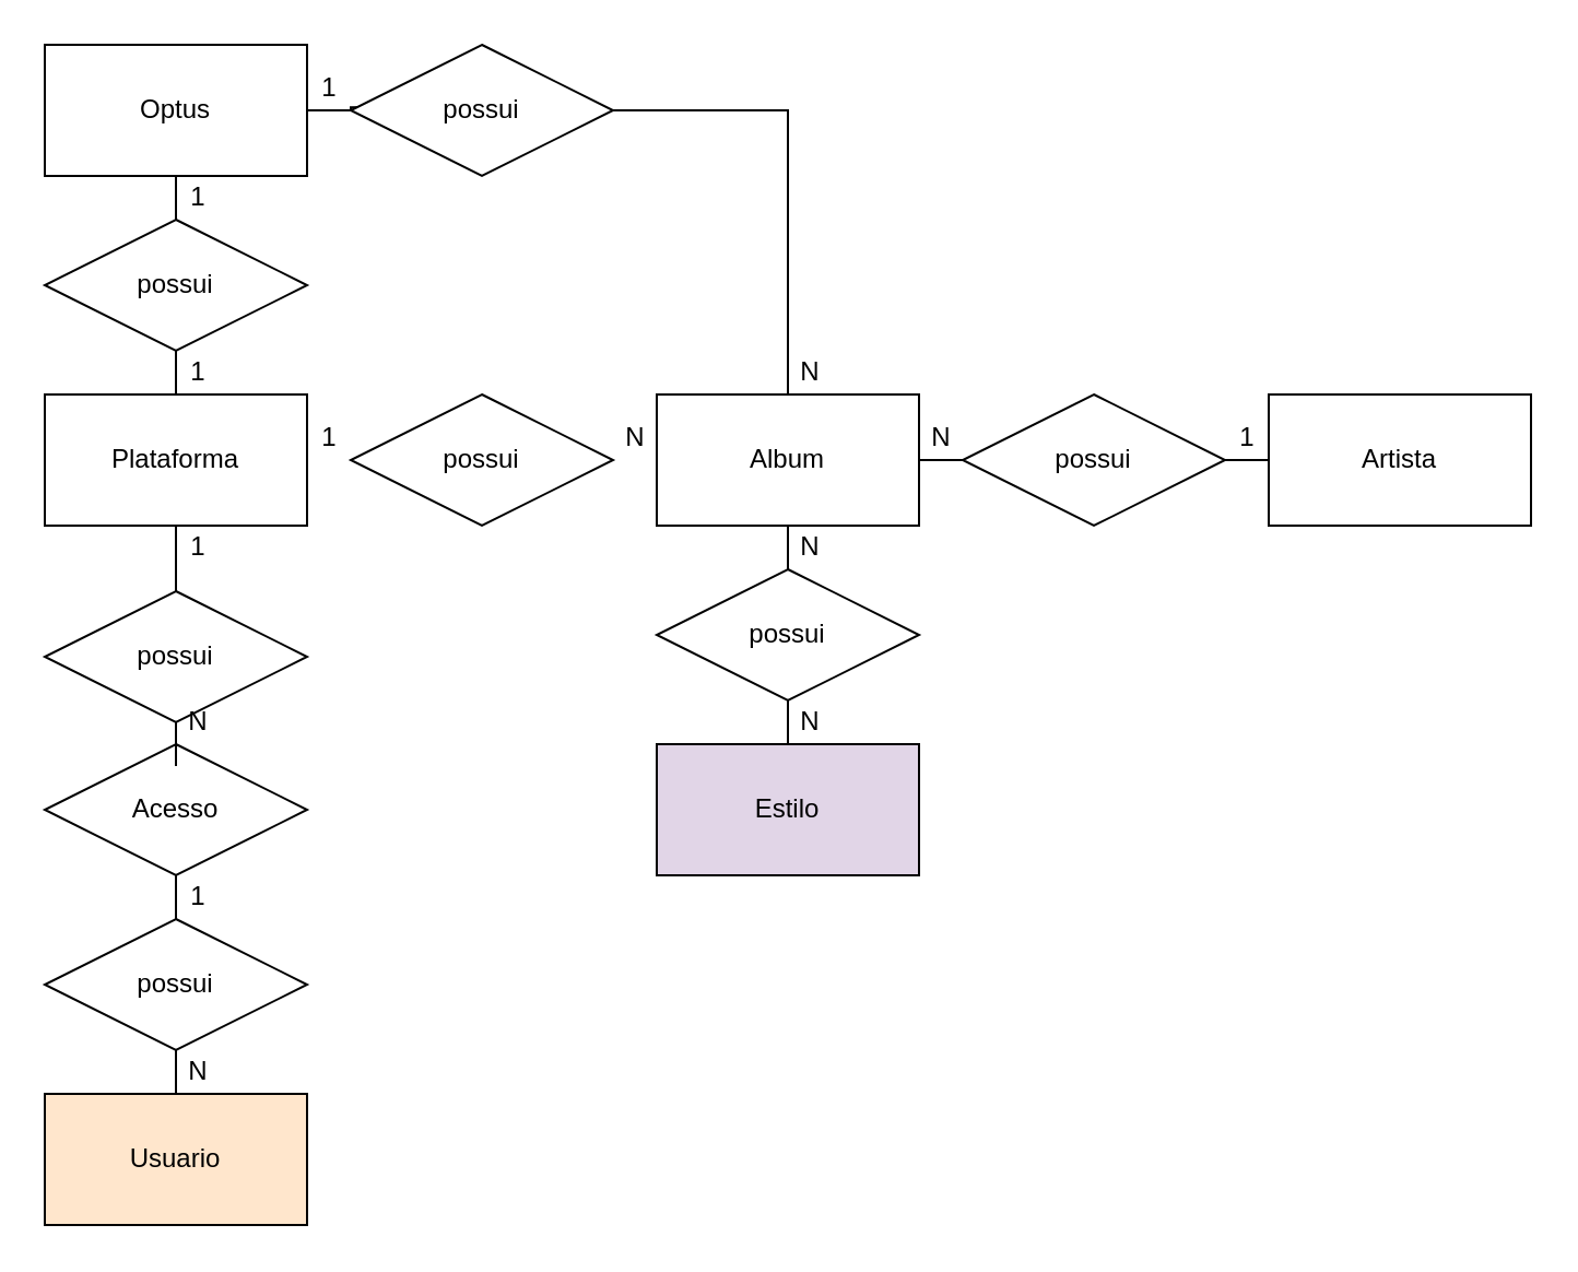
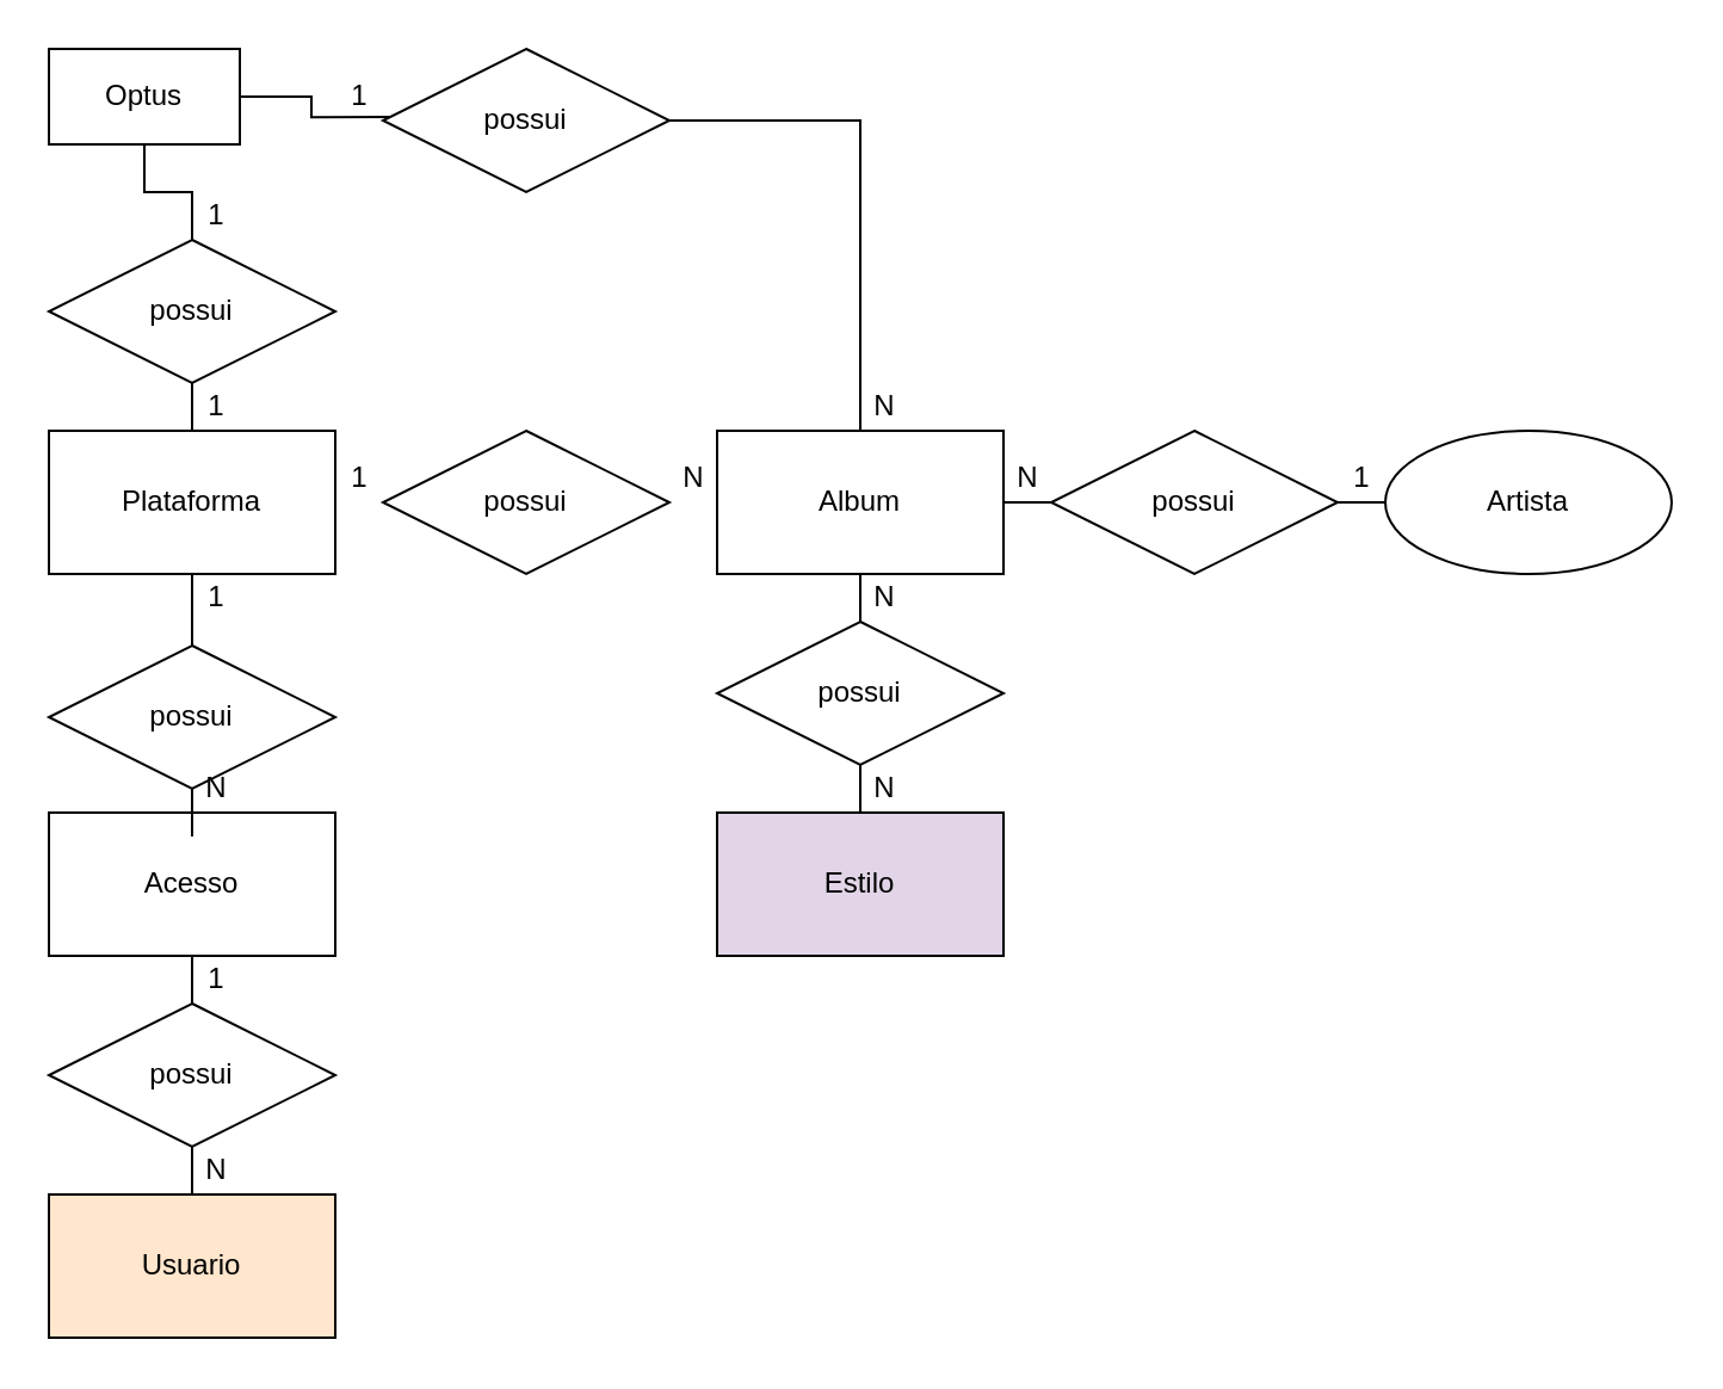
  <mxCell id="0" />
  <mxCell id="1" parent="0" />
  <mxCell id="2" style="edgeStyle=orthogonalEdgeStyle;rounded=0;orthogonalLoop=1;jettySize=auto;html=1;endArrow=none;endFill=0;" edge="1" parent="1" source="4" target="14"><mxGeometry relative="1" as="geometry" /></mxCell>
  <mxCell id="3" style="edgeStyle=orthogonalEdgeStyle;rounded=0;orthogonalLoop=1;jettySize=auto;html=1;entryX=0.068;entryY=0.476;entryDx=0;entryDy=0;entryPerimeter=0;endArrow=none;endFill=0;" edge="1" parent="1" source="4" target="35"><mxGeometry relative="1" as="geometry" /></mxCell>
- <mxCell id="4" value="Optus" style="rounded=0;whiteSpace=wrap;html=1;" vertex="1" parent="1"><mxGeometry x="20" y="20" width="120" height="60" as="geometry" /></mxCell>
- <mxCell id="5" value="Artista" style="rounded=0;whiteSpace=wrap;html=1;" vertex="1" parent="1"><mxGeometry x="580" y="180" width="120" height="60" as="geometry" /></mxCell>
+ <mxCell id="4" value="Optus" style="rounded=0;whiteSpace=wrap;html=1;" vertex="1" parent="1"><mxGeometry x="20" y="20" width="80" height="40" as="geometry" /></mxCell>
+ <mxCell id="5" value="Artista" style="ellipse;whiteSpace=wrap;html=1;" vertex="1" parent="1"><mxGeometry x="580" y="180" width="120" height="60" as="geometry" /></mxCell>
  <mxCell id="6" style="edgeStyle=orthogonalEdgeStyle;rounded=0;orthogonalLoop=1;jettySize=auto;html=1;endArrow=none;endFill=0;" edge="1" parent="1" source="8" target="17"><mxGeometry relative="1" as="geometry" /></mxCell>
  <mxCell id="7" style="edgeStyle=orthogonalEdgeStyle;rounded=0;orthogonalLoop=1;jettySize=auto;html=1;endArrow=none;endFill=0;" edge="1" parent="1" source="8" target="19"><mxGeometry relative="1" as="geometry" /></mxCell>
  <mxCell id="8" value="Album" style="rounded=0;whiteSpace=wrap;html=1;" vertex="1" parent="1"><mxGeometry x="300" y="180" width="120" height="60" as="geometry" /></mxCell>
  <mxCell id="9" value="Estilo" style="rounded=0;whiteSpace=wrap;html=1;fillColor=#e1d5e7;" vertex="1" parent="1"><mxGeometry x="300" y="340" width="120" height="60" as="geometry" /></mxCell>
  <mxCell id="10" value="Usuario" style="rounded=0;whiteSpace=wrap;html=1;fillColor=#ffe6cc;" vertex="1" parent="1"><mxGeometry x="20" y="500" width="120" height="60" as="geometry" /></mxCell>
  <mxCell id="11" style="edgeStyle=orthogonalEdgeStyle;rounded=0;orthogonalLoop=1;jettySize=auto;html=1;endArrow=none;endFill=0;" edge="1" parent="1" source="12" target="23"><mxGeometry relative="1" as="geometry" /></mxCell>
  <mxCell id="12" value="Plataforma" style="rounded=0;whiteSpace=wrap;html=1;" vertex="1" parent="1"><mxGeometry x="20" y="180" width="120" height="60" as="geometry" /></mxCell>
  <mxCell id="13" style="edgeStyle=orthogonalEdgeStyle;rounded=0;orthogonalLoop=1;jettySize=auto;html=1;endArrow=none;endFill=0;" edge="1" parent="1" source="14" target="12"><mxGeometry relative="1" as="geometry" /></mxCell>
  <mxCell id="14" value="possui" style="shape=rhombus;perimeter=rhombusPerimeter;whiteSpace=wrap;html=1;align=center;" vertex="1" parent="1"><mxGeometry x="20" y="100" width="120" height="60" as="geometry" /></mxCell>
  <mxCell id="15" value="possui" style="shape=rhombus;perimeter=rhombusPerimeter;whiteSpace=wrap;html=1;align=center;" vertex="1" parent="1"><mxGeometry x="160" y="180" width="120" height="60" as="geometry" /></mxCell>
  <mxCell id="16" style="edgeStyle=orthogonalEdgeStyle;rounded=0;orthogonalLoop=1;jettySize=auto;html=1;endArrow=none;endFill=0;" edge="1" parent="1" source="17" target="5"><mxGeometry relative="1" as="geometry" /></mxCell>
  <mxCell id="17" value="possui" style="shape=rhombus;perimeter=rhombusPerimeter;whiteSpace=wrap;html=1;align=center;" vertex="1" parent="1"><mxGeometry x="440" y="180" width="120" height="60" as="geometry" /></mxCell>
  <mxCell id="18" style="edgeStyle=orthogonalEdgeStyle;rounded=0;orthogonalLoop=1;jettySize=auto;html=1;endArrow=none;endFill=0;" edge="1" parent="1" source="19" target="9"><mxGeometry relative="1" as="geometry" /></mxCell>
  <mxCell id="19" value="possui" style="shape=rhombus;perimeter=rhombusPerimeter;whiteSpace=wrap;html=1;align=center;" vertex="1" parent="1"><mxGeometry x="300" y="260" width="120" height="60" as="geometry" /></mxCell>
  <mxCell id="20" style="edgeStyle=orthogonalEdgeStyle;rounded=0;orthogonalLoop=1;jettySize=auto;html=1;endArrow=none;endFill=0;" edge="1" parent="1" source="21" target="25"><mxGeometry relative="1" as="geometry" /></mxCell>
- <mxCell id="21" value="Acesso" style="rhombus;whiteSpace=wrap;html=1;" vertex="1" parent="1"><mxGeometry x="20" y="340" width="120" height="60" as="geometry" /></mxCell>
+ <mxCell id="21" value="Acesso" style="rounded=0;whiteSpace=wrap;html=1;" vertex="1" parent="1"><mxGeometry x="20" y="340" width="120" height="60" as="geometry" /></mxCell>
  <mxCell id="22" style="edgeStyle=orthogonalEdgeStyle;rounded=0;orthogonalLoop=1;jettySize=auto;html=1;endArrow=none;endFill=0;" edge="1" parent="1" source="23" target="21"><mxGeometry relative="1" as="geometry" /></mxCell>
  <mxCell id="23" value="possui" style="shape=rhombus;perimeter=rhombusPerimeter;whiteSpace=wrap;html=1;align=center;" vertex="1" parent="1"><mxGeometry x="20" y="270" width="120" height="60" as="geometry" /></mxCell>
  <mxCell id="24" style="edgeStyle=orthogonalEdgeStyle;rounded=0;orthogonalLoop=1;jettySize=auto;html=1;endArrow=none;endFill=0;" edge="1" parent="1" source="25" target="10"><mxGeometry relative="1" as="geometry" /></mxCell>
  <mxCell id="25" value="possui" style="shape=rhombus;perimeter=rhombusPerimeter;whiteSpace=wrap;html=1;align=center;" vertex="1" parent="1"><mxGeometry x="20" y="420" width="120" height="60" as="geometry" /></mxCell>
  <mxCell id="26" value="N" style="text;html=1;align=center;verticalAlign=middle;resizable=0;points=[];autosize=1;strokeColor=none;" vertex="1" parent="1"><mxGeometry x="80" y="320" width="20" height="20" as="geometry" /></mxCell>
  <mxCell id="27" value="&lt;div&gt;1&lt;/div&gt;" style="text;html=1;align=center;verticalAlign=middle;resizable=0;points=[];autosize=1;strokeColor=none;" vertex="1" parent="1"><mxGeometry x="80" y="80" width="20" height="20" as="geometry" /></mxCell>
  <mxCell id="28" value="&lt;div&gt;1&lt;/div&gt;" style="text;html=1;align=center;verticalAlign=middle;resizable=0;points=[];autosize=1;strokeColor=none;" vertex="1" parent="1"><mxGeometry x="80" y="160" width="20" height="20" as="geometry" /></mxCell>
  <mxCell id="29" value="&lt;div&gt;1&lt;/div&gt;" style="text;html=1;align=center;verticalAlign=middle;resizable=0;points=[];autosize=1;strokeColor=none;" vertex="1" parent="1"><mxGeometry x="80" y="400" width="20" height="20" as="geometry" /></mxCell>
  <mxCell id="30" value="&lt;div&gt;1&lt;/div&gt;" style="text;html=1;align=center;verticalAlign=middle;resizable=0;points=[];autosize=1;strokeColor=none;" vertex="1" parent="1"><mxGeometry x="80" y="240" width="20" height="20" as="geometry" /></mxCell>
  <mxCell id="31" value="N" style="text;html=1;align=center;verticalAlign=middle;resizable=0;points=[];autosize=1;strokeColor=none;" vertex="1" parent="1"><mxGeometry x="80" y="480" width="20" height="20" as="geometry" /></mxCell>
  <mxCell id="32" value="&lt;div&gt;1&lt;/div&gt;" style="text;html=1;align=center;verticalAlign=middle;resizable=0;points=[];autosize=1;strokeColor=none;" vertex="1" parent="1"><mxGeometry x="140" y="190" width="20" height="20" as="geometry" /></mxCell>
  <mxCell id="33" value="N" style="text;html=1;align=center;verticalAlign=middle;resizable=0;points=[];autosize=1;strokeColor=none;" vertex="1" parent="1"><mxGeometry x="280" y="190" width="20" height="20" as="geometry" /></mxCell>
  <mxCell id="34" style="edgeStyle=orthogonalEdgeStyle;rounded=0;orthogonalLoop=1;jettySize=auto;html=1;endArrow=none;endFill=0;" edge="1" parent="1" source="35" target="8"><mxGeometry relative="1" as="geometry" /></mxCell>
  <mxCell id="35" value="possui" style="shape=rhombus;perimeter=rhombusPerimeter;whiteSpace=wrap;html=1;align=center;" vertex="1" parent="1"><mxGeometry x="160" y="20" width="120" height="60" as="geometry" /></mxCell>
  <mxCell id="36" value="&lt;div&gt;1&lt;/div&gt;" style="text;html=1;align=center;verticalAlign=middle;resizable=0;points=[];autosize=1;strokeColor=none;" vertex="1" parent="1"><mxGeometry x="140" y="30" width="20" height="20" as="geometry" /></mxCell>
  <mxCell id="37" value="N" style="text;html=1;align=center;verticalAlign=middle;resizable=0;points=[];autosize=1;strokeColor=none;" vertex="1" parent="1"><mxGeometry x="360" y="160" width="20" height="20" as="geometry" /></mxCell>
  <mxCell id="38" value="N" style="text;html=1;align=center;verticalAlign=middle;resizable=0;points=[];autosize=1;strokeColor=none;" vertex="1" parent="1"><mxGeometry x="420" y="190" width="20" height="20" as="geometry" /></mxCell>
  <mxCell id="39" value="&lt;div&gt;1&lt;/div&gt;" style="text;html=1;align=center;verticalAlign=middle;resizable=0;points=[];autosize=1;strokeColor=none;" vertex="1" parent="1"><mxGeometry x="560" y="190" width="20" height="20" as="geometry" /></mxCell>
  <mxCell id="40" value="N" style="text;html=1;align=center;verticalAlign=middle;resizable=0;points=[];autosize=1;strokeColor=none;" vertex="1" parent="1"><mxGeometry x="360" y="240" width="20" height="20" as="geometry" /></mxCell>
  <mxCell id="41" value="N" style="text;html=1;align=center;verticalAlign=middle;resizable=0;points=[];autosize=1;strokeColor=none;" vertex="1" parent="1"><mxGeometry x="360" y="320" width="20" height="20" as="geometry" /></mxCell>
